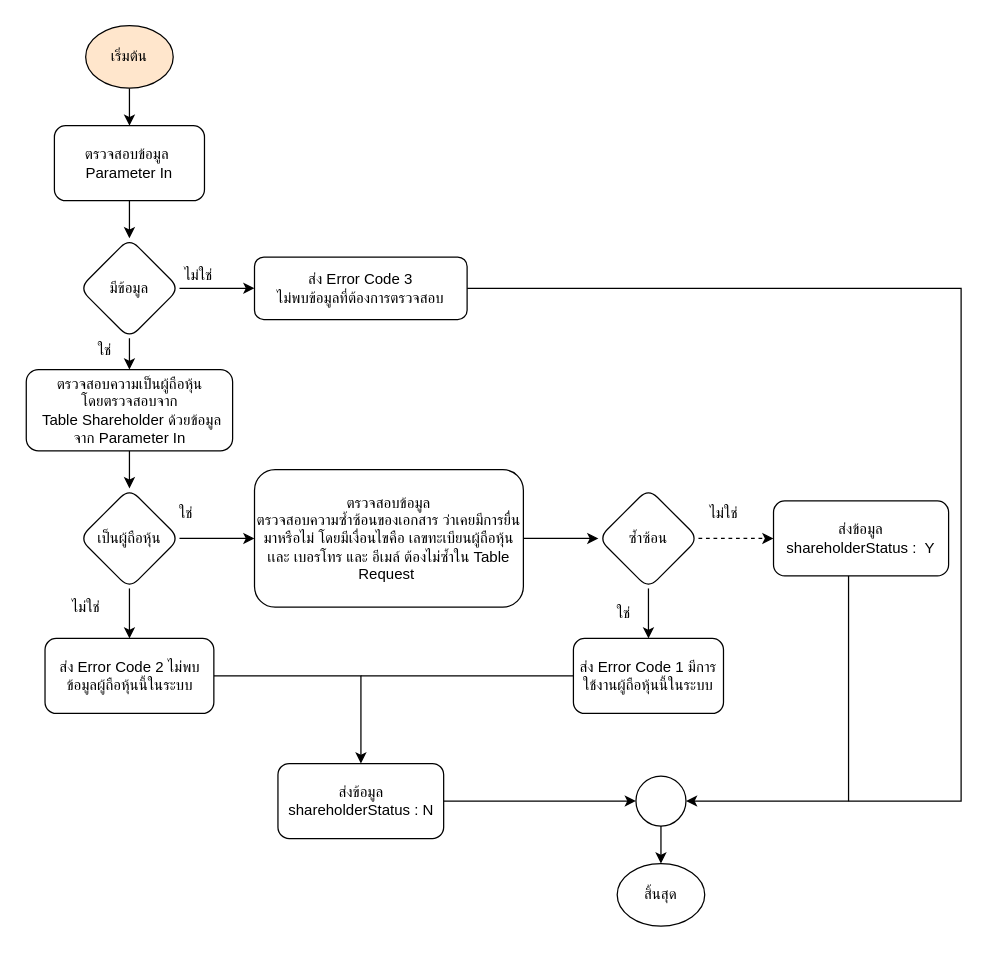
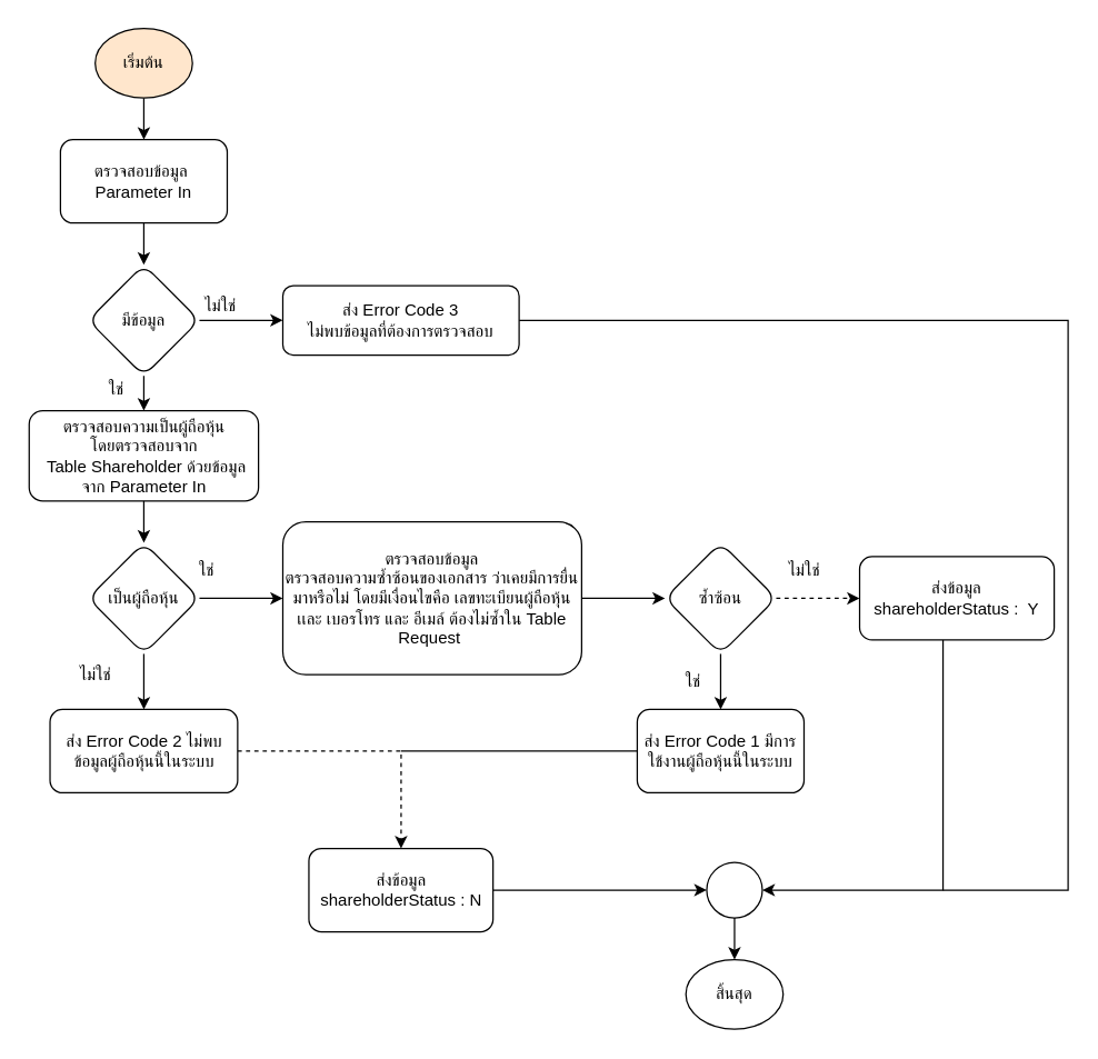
  <mxCell id="0" />
  <mxCell id="1" parent="0" />
  <mxCell id="2" value="" style="edgeStyle=orthogonalEdgeStyle;rounded=0;orthogonalLoop=1;jettySize=auto;html=1;" edge="1" parent="1" source="3" target="5"><mxGeometry relative="1" as="geometry" /></mxCell>
  <mxCell id="3" value="เริ่มต้น" style="ellipse;whiteSpace=wrap;html=1;fillColor=#ffe6cc;" vertex="1" parent="1"><mxGeometry x="68" y="20" width="70" height="50" as="geometry" /></mxCell>
  <mxCell id="4" value="" style="edgeStyle=orthogonalEdgeStyle;rounded=0;orthogonalLoop=1;jettySize=auto;html=1;" edge="1" parent="1" source="5" target="8"><mxGeometry relative="1" as="geometry" /></mxCell>
  <mxCell id="5" value="ตรวจสอบข้อมูล&amp;nbsp;&lt;br&gt;Parameter In" style="rounded=1;whiteSpace=wrap;html=1;" vertex="1" parent="1"><mxGeometry x="43" y="100" width="120" height="60" as="geometry" /></mxCell>
  <mxCell id="6" value="" style="edgeStyle=orthogonalEdgeStyle;rounded=0;orthogonalLoop=1;jettySize=auto;html=1;" edge="1" parent="1" source="8" target="12"><mxGeometry relative="1" as="geometry" /></mxCell>
  <mxCell id="7" value="" style="edgeStyle=orthogonalEdgeStyle;rounded=0;orthogonalLoop=1;jettySize=auto;html=1;" edge="1" parent="1" source="8" target="10"><mxGeometry relative="1" as="geometry" /></mxCell>
  <mxCell id="8" value="มีข้อมูล" style="rhombus;whiteSpace=wrap;html=1;rounded=1;" vertex="1" parent="1"><mxGeometry x="63" y="190" width="80" height="80" as="geometry" /></mxCell>
  <mxCell id="9" style="edgeStyle=orthogonalEdgeStyle;rounded=0;orthogonalLoop=1;jettySize=auto;html=1;endArrow=none;endFill=0;" edge="1" parent="1" source="10"><mxGeometry relative="1" as="geometry"><mxPoint x="678" y="640" as="targetPoint" /><Array as="points"><mxPoint x="768" y="230" /><mxPoint x="768" y="640" /></Array></mxGeometry></mxCell>
  <mxCell id="10" value="ส่ง Error Code 3 &lt;br&gt;ไม่พบข้อมูลที่ต้องการตรวจสอบ" style="whiteSpace=wrap;html=1;rounded=1;" vertex="1" parent="1"><mxGeometry x="203" y="205" width="170" height="50" as="geometry" /></mxCell>
  <mxCell id="11" value="" style="edgeStyle=orthogonalEdgeStyle;rounded=0;orthogonalLoop=1;jettySize=auto;html=1;" edge="1" parent="1" source="12" target="15"><mxGeometry relative="1" as="geometry" /></mxCell>
  <mxCell id="12" value="ตรวจสอบความเป็นผู้ถือหุ้น &lt;br&gt;โดยตรวจสอบจาก&lt;br&gt;&amp;nbsp;Table Shareholder ด้วยข้อมูล&lt;br&gt;จาก Parameter In" style="whiteSpace=wrap;html=1;rounded=1;" vertex="1" parent="1"><mxGeometry x="20.5" y="295" width="165" height="65" as="geometry" /></mxCell>
  <mxCell id="13" value="" style="edgeStyle=orthogonalEdgeStyle;rounded=0;orthogonalLoop=1;jettySize=auto;html=1;" edge="1" parent="1" source="15" target="18"><mxGeometry relative="1" as="geometry" /></mxCell>
  <mxCell id="14" value="" style="edgeStyle=orthogonalEdgeStyle;rounded=0;orthogonalLoop=1;jettySize=auto;html=1;" edge="1" parent="1" source="15" target="22"><mxGeometry relative="1" as="geometry" /></mxCell>
  <mxCell id="15" value="เป็นผู้ถือหุ้น" style="rhombus;whiteSpace=wrap;html=1;rounded=1;" vertex="1" parent="1"><mxGeometry x="63" y="390" width="80" height="80" as="geometry" /></mxCell>
  <mxCell id="16" value="ไม่ใช่" style="text;html=1;align=center;verticalAlign=middle;resizable=0;points=[];autosize=1;strokeColor=none;fillColor=none;" vertex="1" parent="1"><mxGeometry x="43" y="470" width="50" height="30" as="geometry" /></mxCell>
- <mxCell id="17" value="" style="edgeStyle=orthogonalEdgeStyle;rounded=0;orthogonalLoop=1;jettySize=auto;html=1;" edge="1" parent="1" source="18" target="34"><mxGeometry relative="1" as="geometry" /></mxCell>
+ <mxCell id="17" value="" style="edgeStyle=orthogonalEdgeStyle;rounded=0;orthogonalLoop=1;jettySize=auto;html=1;dashed=1;" edge="1" parent="1" source="18" target="34"><mxGeometry relative="1" as="geometry" /></mxCell>
  <mxCell id="18" value="ส่ง Error Code 2 ไม่พบข้อมูลผู้ถือหุ้นนี้ในระบบ" style="whiteSpace=wrap;html=1;rounded=1;" vertex="1" parent="1"><mxGeometry x="35.5" y="510" width="135" height="60" as="geometry" /></mxCell>
  <mxCell id="19" value="ไม่ใช่" style="text;html=1;align=center;verticalAlign=middle;resizable=0;points=[];autosize=1;strokeColor=none;fillColor=none;" vertex="1" parent="1"><mxGeometry x="133" y="205" width="50" height="30" as="geometry" /></mxCell>
  <mxCell id="20" value="ใช่" style="text;html=1;align=center;verticalAlign=middle;resizable=0;points=[];autosize=1;strokeColor=none;fillColor=none;" vertex="1" parent="1"><mxGeometry x="63" y="265" width="40" height="30" as="geometry" /></mxCell>
  <mxCell id="21" value="" style="edgeStyle=orthogonalEdgeStyle;rounded=0;orthogonalLoop=1;jettySize=auto;html=1;" edge="1" parent="1" source="22" target="26"><mxGeometry relative="1" as="geometry" /></mxCell>
  <mxCell id="22" value="ตรวจสอบข้อมูล&lt;br&gt;ตรวจสอบความซ้ำซ้อนของเอกสาร ว่าเคยมีการยื่นมาหรือไม่ โดยมีเงื่อนไขคือ เลขทะเบียนผู้ถือหุ้น เเละ เบอรโทร และ อีเมล์ ต้องไม่ซ้ำใน Table Request&amp;nbsp;" style="whiteSpace=wrap;html=1;rounded=1;" vertex="1" parent="1"><mxGeometry x="203" y="375" width="215" height="110" as="geometry" /></mxCell>
  <mxCell id="23" value="ใช่" style="text;html=1;align=center;verticalAlign=middle;resizable=0;points=[];autosize=1;strokeColor=none;fillColor=none;" vertex="1" parent="1"><mxGeometry x="128" y="395" width="40" height="30" as="geometry" /></mxCell>
  <mxCell id="24" value="" style="edgeStyle=orthogonalEdgeStyle;rounded=0;orthogonalLoop=1;jettySize=auto;html=1;" edge="1" parent="1" source="26" target="28"><mxGeometry relative="1" as="geometry" /></mxCell>
  <mxCell id="25" value="" style="edgeStyle=orthogonalEdgeStyle;rounded=0;orthogonalLoop=1;jettySize=auto;html=1;dashed=1;" edge="1" parent="1" source="26" target="30"><mxGeometry relative="1" as="geometry" /></mxCell>
  <mxCell id="26" value="ซ้ำซ้อน" style="rhombus;whiteSpace=wrap;html=1;rounded=1;" vertex="1" parent="1"><mxGeometry x="478" y="390" width="80" height="80" as="geometry" /></mxCell>
  <mxCell id="27" style="edgeStyle=orthogonalEdgeStyle;rounded=0;orthogonalLoop=1;jettySize=auto;html=1;endArrow=none;endFill=0;" edge="1" parent="1" source="28"><mxGeometry relative="1" as="geometry"><mxPoint x="288" y="540" as="targetPoint" /></mxGeometry></mxCell>
  <mxCell id="28" value="ส่ง Error Code 1 มีการใช้งานผู้ถือหุ้นนี้ในระบบ" style="whiteSpace=wrap;html=1;rounded=1;" vertex="1" parent="1"><mxGeometry x="458" y="510" width="120" height="60" as="geometry" /></mxCell>
  <mxCell id="29" value="" style="edgeStyle=orthogonalEdgeStyle;rounded=0;orthogonalLoop=1;jettySize=auto;html=1;endArrow=classic;endFill=1;" edge="1" parent="1" source="30" target="36"><mxGeometry relative="1" as="geometry"><Array as="points"><mxPoint x="678" y="640" /></Array></mxGeometry></mxCell>
  <mxCell id="30" value="ส่งข้อมูล&lt;br&gt;shareholderStatus :&amp;nbsp; Y" style="whiteSpace=wrap;html=1;rounded=1;" vertex="1" parent="1"><mxGeometry x="618" y="400" width="140" height="60" as="geometry" /></mxCell>
  <mxCell id="31" value="ไม่ใช่" style="text;html=1;align=center;verticalAlign=middle;resizable=0;points=[];autosize=1;strokeColor=none;fillColor=none;" vertex="1" parent="1"><mxGeometry x="553" y="395" width="50" height="30" as="geometry" /></mxCell>
  <mxCell id="32" value="ใช่" style="text;html=1;align=center;verticalAlign=middle;resizable=0;points=[];autosize=1;strokeColor=none;fillColor=none;" vertex="1" parent="1"><mxGeometry x="478" y="475" width="40" height="30" as="geometry" /></mxCell>
  <mxCell id="33" style="edgeStyle=orthogonalEdgeStyle;rounded=0;orthogonalLoop=1;jettySize=auto;html=1;entryX=0;entryY=0.5;entryDx=0;entryDy=0;endArrow=classic;endFill=1;" edge="1" parent="1" source="34" target="36"><mxGeometry relative="1" as="geometry" /></mxCell>
  <mxCell id="34" value="ส่งข้อมูล&lt;br&gt;shareholderStatus : N" style="whiteSpace=wrap;html=1;rounded=1;" vertex="1" parent="1"><mxGeometry x="221.75" y="610" width="132.5" height="60" as="geometry" /></mxCell>
  <mxCell id="35" value="" style="edgeStyle=orthogonalEdgeStyle;rounded=0;orthogonalLoop=1;jettySize=auto;html=1;endArrow=classic;endFill=1;" edge="1" parent="1" source="36" target="37"><mxGeometry relative="1" as="geometry" /></mxCell>
  <mxCell id="36" value="" style="ellipse;whiteSpace=wrap;html=1;rounded=1;" vertex="1" parent="1"><mxGeometry x="508" y="620" width="40" height="40" as="geometry" /></mxCell>
  <mxCell id="37" value="สิ้นสุด" style="ellipse;whiteSpace=wrap;html=1;" vertex="1" parent="1"><mxGeometry x="493" y="690" width="70" height="50" as="geometry" /></mxCell>
